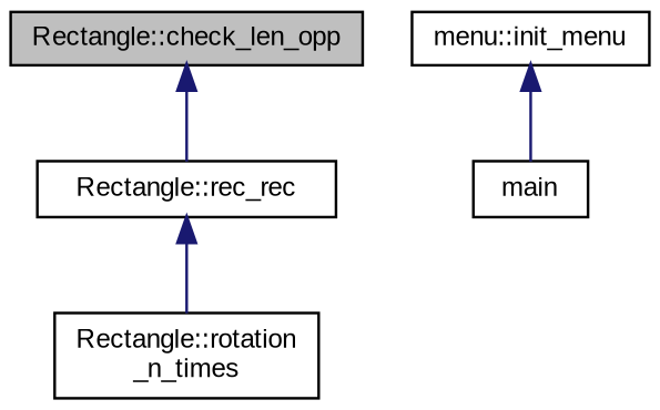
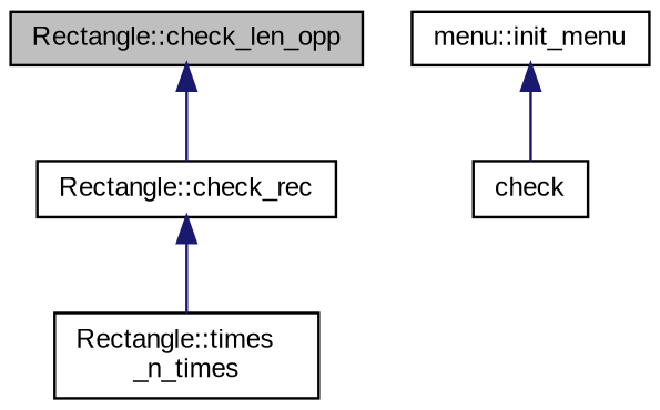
  digraph {
    fontname="Liberation Sans"
    rankdir=TB
    node [color=black fillcolor=white fontname="Liberation Sans" fontsize=10 shape=record style=filled]
    edge [color=midnightblue dir=back fontname="Liberation Sans" fontsize=10 labelfontname=Helvetica labelfontsize=10 style=solid]
    n1 [fillcolor=grey75 fontcolor=black height=0.2 label="Rectangle::check_len_opp" width=0.4]
-   n2 [height=0.2 label="Rectangle::rec_rec" width=0.4]
-   n3 [height=0.2 label="Rectangle::rotation\l_n_times" width=0.4]
+   n2 [height=0.2 label="Rectangle::check_rec" width=0.4]
+   n3 [height=0.2 label="Rectangle::times\l_n_times" width=0.4]
    n4 [height=0.2 label="menu::init_menu" width=0.4]
-   n5 [height=0.2 label=main width=0.4]
+   n5 [height=0.2 label=check width=0.4]
    n1 -> n2
    n2 -> n3
    n4 -> n5
  }
